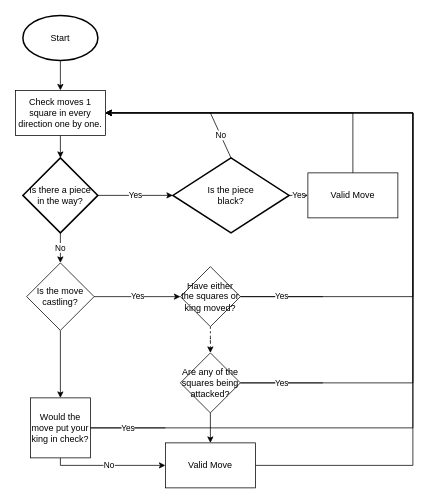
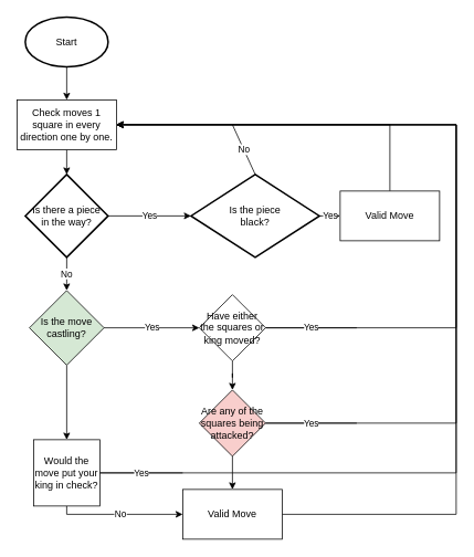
  <mxCell id="0" />
  <mxCell id="1" parent="0" />
  <mxCell id="2" style="edgeStyle=orthogonalEdgeStyle;rounded=0;orthogonalLoop=1;jettySize=auto;html=1;exitX=0.5;exitY=1;exitDx=0;exitDy=0;exitPerimeter=0;entryX=0.5;entryY=0;entryDx=0;entryDy=0;" parent="1" source="3" target="5" edge="1"><mxGeometry relative="1" as="geometry"><mxPoint x="80" y="110" as="targetPoint" /></mxGeometry></mxCell>
  <mxCell id="3" value="Start" style="strokeWidth=2;html=1;shape=mxgraph.flowchart.start_1;whiteSpace=wrap;" parent="1" vertex="1"><mxGeometry x="30" y="20" width="100" height="60" as="geometry" /></mxCell>
  <mxCell id="4" style="edgeStyle=orthogonalEdgeStyle;rounded=0;orthogonalLoop=1;jettySize=auto;html=1;exitX=0.5;exitY=1;exitDx=0;exitDy=0;entryX=0.5;entryY=0;entryDx=0;entryDy=0;entryPerimeter=0;" parent="1" source="5" target="8" edge="1"><mxGeometry relative="1" as="geometry" /></mxCell>
  <mxCell id="5" value="Check moves 1 square in every direction one by one." style="rounded=0;whiteSpace=wrap;html=1;" parent="1" vertex="1"><mxGeometry x="20" y="120" width="120" height="60" as="geometry" /></mxCell>
  <mxCell id="6" value="Yes" style="edgeStyle=orthogonalEdgeStyle;rounded=0;orthogonalLoop=1;jettySize=auto;html=1;exitX=1;exitY=0.5;exitDx=0;exitDy=0;exitPerimeter=0;entryX=0;entryY=0.5;entryDx=0;entryDy=0;entryPerimeter=0;" parent="1" source="8" target="10" edge="1"><mxGeometry relative="1" as="geometry" /></mxCell>
  <mxCell id="7" value="No" style="edgeStyle=orthogonalEdgeStyle;rounded=0;orthogonalLoop=1;jettySize=auto;html=1;exitX=0.5;exitY=1;exitDx=0;exitDy=0;exitPerimeter=0;entryX=0.5;entryY=0;entryDx=0;entryDy=0;entryPerimeter=0;" parent="1" source="8" edge="1"><mxGeometry relative="1" as="geometry"><mxPoint x="80" y="350" as="targetPoint" /></mxGeometry></mxCell>
  <mxCell id="8" value="Is there a piece&lt;br&gt;in the way?" style="strokeWidth=2;html=1;shape=mxgraph.flowchart.decision;whiteSpace=wrap;" parent="1" vertex="1"><mxGeometry x="30" y="210" width="100" height="100" as="geometry" /></mxCell>
  <mxCell id="9" value="Yes" style="edgeStyle=orthogonalEdgeStyle;rounded=0;orthogonalLoop=1;jettySize=auto;html=1;exitX=1;exitY=0.5;exitDx=0;exitDy=0;exitPerimeter=0;entryX=0;entryY=0.5;entryDx=0;entryDy=0;" parent="1" source="10" target="12" edge="1"><mxGeometry relative="1" as="geometry" /></mxCell>
  <mxCell id="10" value="Is the piece&lt;br&gt;black?" style="strokeWidth=2;html=1;shape=mxgraph.flowchart.decision;whiteSpace=wrap;" parent="1" vertex="1"><mxGeometry x="230" y="210" width="155" height="100" as="geometry" /></mxCell>
  <mxCell id="11" style="edgeStyle=orthogonalEdgeStyle;rounded=0;orthogonalLoop=1;jettySize=auto;html=1;entryX=1;entryY=0.5;entryDx=0;entryDy=0;" parent="1" source="12" target="5" edge="1"><mxGeometry relative="1" as="geometry"><Array as="points"><mxPoint x="470" y="150" /></Array></mxGeometry></mxCell>
  <mxCell id="12" value="Valid Move" style="rounded=0;whiteSpace=wrap;html=1;" parent="1" vertex="1"><mxGeometry x="410" y="230" width="120" height="60" as="geometry" /></mxCell>
  <mxCell id="13" value="No" style="endArrow=none;html=1;rounded=0;exitX=0.5;exitY=0;exitDx=0;exitDy=0;exitPerimeter=0;" parent="1" source="10" edge="1"><mxGeometry width="50" height="50" relative="1" as="geometry"><mxPoint x="290" y="340" as="sourcePoint" /><mxPoint x="280" y="150" as="targetPoint" /></mxGeometry></mxCell>
  <mxCell id="14" value="Yes" style="edgeStyle=orthogonalEdgeStyle;rounded=0;orthogonalLoop=1;jettySize=auto;html=1;entryX=0;entryY=0.5;entryDx=0;entryDy=0;" edge="1" parent="1" source="16" target="19"><mxGeometry relative="1" as="geometry" /></mxCell>
  <mxCell id="15" value="" style="edgeStyle=orthogonalEdgeStyle;rounded=0;orthogonalLoop=1;jettySize=auto;html=1;" edge="1" parent="1" source="16" target="29"><mxGeometry relative="1" as="geometry" /></mxCell>
- <mxCell id="16" value="Is the move castling?" style="rhombus;whiteSpace=wrap;html=1;" vertex="1" parent="1"><mxGeometry x="35" y="350" width="90" height="90" as="geometry" /></mxCell>
+ <mxCell id="16" value="Is the move castling?" style="rhombus;whiteSpace=wrap;html=1;fillColor=#d5e8d4;" vertex="1" parent="1"><mxGeometry x="35" y="350" width="90" height="90" as="geometry" /></mxCell>
  <mxCell id="17" style="edgeStyle=orthogonalEdgeStyle;rounded=0;orthogonalLoop=1;jettySize=auto;html=1;exitX=1;exitY=0.5;exitDx=0;exitDy=0;entryX=1;entryY=0.5;entryDx=0;entryDy=0;" edge="1" parent="1" source="19" target="5"><mxGeometry relative="1" as="geometry"><mxPoint x="560" y="395" as="targetPoint" /><Array as="points"><mxPoint x="550" y="395" /><mxPoint x="550" y="150" /></Array></mxGeometry></mxCell>
- <mxCell id="18" style="edgeStyle=orthogonalEdgeStyle;rounded=0;orthogonalLoop=1;jettySize=auto;html=1;entryX=0.5;entryY=0;entryDx=0;entryDy=0;dashed=1;" edge="1" parent="1" source="19" target="23"><mxGeometry relative="1" as="geometry" /></mxCell>
+ <mxCell id="18" style="edgeStyle=orthogonalEdgeStyle;rounded=0;orthogonalLoop=1;jettySize=auto;html=1;entryX=0.5;entryY=0;entryDx=0;entryDy=0;" edge="1" parent="1" source="19" target="23"><mxGeometry relative="1" as="geometry" /></mxCell>
  <mxCell id="19" value="Have either the squares or king moved?" style="rhombus;whiteSpace=wrap;html=1;" vertex="1" parent="1"><mxGeometry x="240" y="355" width="80" height="80" as="geometry" /></mxCell>
  <mxCell id="20" value="Yes" style="endArrow=none;html=1;rounded=0;exitX=1;exitY=0.5;exitDx=0;exitDy=0;" edge="1" parent="1" source="19"><mxGeometry width="50" height="50" relative="1" as="geometry"><mxPoint x="290" y="380" as="sourcePoint" /><mxPoint x="430" y="395" as="targetPoint" /></mxGeometry></mxCell>
  <mxCell id="21" style="edgeStyle=orthogonalEdgeStyle;rounded=0;orthogonalLoop=1;jettySize=auto;html=1;exitX=1;exitY=0.5;exitDx=0;exitDy=0;entryX=1;entryY=0.5;entryDx=0;entryDy=0;" edge="1" parent="1" source="23" target="5"><mxGeometry relative="1" as="geometry"><Array as="points"><mxPoint x="550" y="510" /><mxPoint x="550" y="150" /></Array></mxGeometry></mxCell>
  <mxCell id="22" value="" style="edgeStyle=orthogonalEdgeStyle;rounded=0;orthogonalLoop=1;jettySize=auto;html=1;" edge="1" parent="1" source="23" target="26"><mxGeometry relative="1" as="geometry" /></mxCell>
- <mxCell id="23" value="Are any of the squares being attacked?" style="rhombus;whiteSpace=wrap;html=1;" vertex="1" parent="1"><mxGeometry x="240" y="470" width="80" height="80" as="geometry" /></mxCell>
+ <mxCell id="23" value="Are any of the squares being attacked?" style="rhombus;whiteSpace=wrap;html=1;fillColor=#f8cecc;" vertex="1" parent="1"><mxGeometry x="240" y="470" width="80" height="80" as="geometry" /></mxCell>
  <mxCell id="24" value="Yes" style="endArrow=none;html=1;rounded=0;exitX=1;exitY=0.5;exitDx=0;exitDy=0;" edge="1" parent="1" source="23"><mxGeometry width="50" height="50" relative="1" as="geometry"><mxPoint x="320" y="510" as="sourcePoint" /><mxPoint x="430" y="510" as="targetPoint" /></mxGeometry></mxCell>
  <mxCell id="25" style="edgeStyle=orthogonalEdgeStyle;rounded=0;orthogonalLoop=1;jettySize=auto;html=1;entryX=1;entryY=0.5;entryDx=0;entryDy=0;" edge="1" parent="1" source="26" target="5"><mxGeometry relative="1" as="geometry"><Array as="points"><mxPoint x="550" y="620" /><mxPoint x="550" y="150" /></Array></mxGeometry></mxCell>
  <mxCell id="26" value="Valid Move" style="whiteSpace=wrap;html=1;" vertex="1" parent="1"><mxGeometry x="220" y="590" width="120" height="60" as="geometry" /></mxCell>
  <mxCell id="27" style="edgeStyle=orthogonalEdgeStyle;rounded=0;orthogonalLoop=1;jettySize=auto;html=1;entryX=1;entryY=0.5;entryDx=0;entryDy=0;exitX=1;exitY=0.5;exitDx=0;exitDy=0;" edge="1" parent="1" source="29" target="5"><mxGeometry relative="1" as="geometry"><mxPoint x="160" y="570" as="sourcePoint" /><Array as="points"><mxPoint x="550" y="570" /><mxPoint x="550" y="150" /></Array></mxGeometry></mxCell>
  <mxCell id="28" value="No" style="edgeStyle=orthogonalEdgeStyle;rounded=0;orthogonalLoop=1;jettySize=auto;html=1;exitX=0.5;exitY=1;exitDx=0;exitDy=0;entryX=0;entryY=0.5;entryDx=0;entryDy=0;" edge="1" parent="1" source="29" target="26"><mxGeometry relative="1" as="geometry"><Array as="points"><mxPoint x="80" y="620" /></Array></mxGeometry></mxCell>
  <mxCell id="29" value="Would the move put your king in check?" style="whiteSpace=wrap;html=1;rounded=0;" vertex="1" parent="1"><mxGeometry x="40" y="530" width="80" height="80" as="geometry" /></mxCell>
  <mxCell id="30" value="Yes" style="endArrow=none;html=1;rounded=0;exitX=1;exitY=0.5;exitDx=0;exitDy=0;" edge="1" parent="1" source="29"><mxGeometry width="50" height="50" relative="1" as="geometry"><mxPoint x="330" y="520" as="sourcePoint" /><mxPoint x="220" y="570" as="targetPoint" /></mxGeometry></mxCell>
